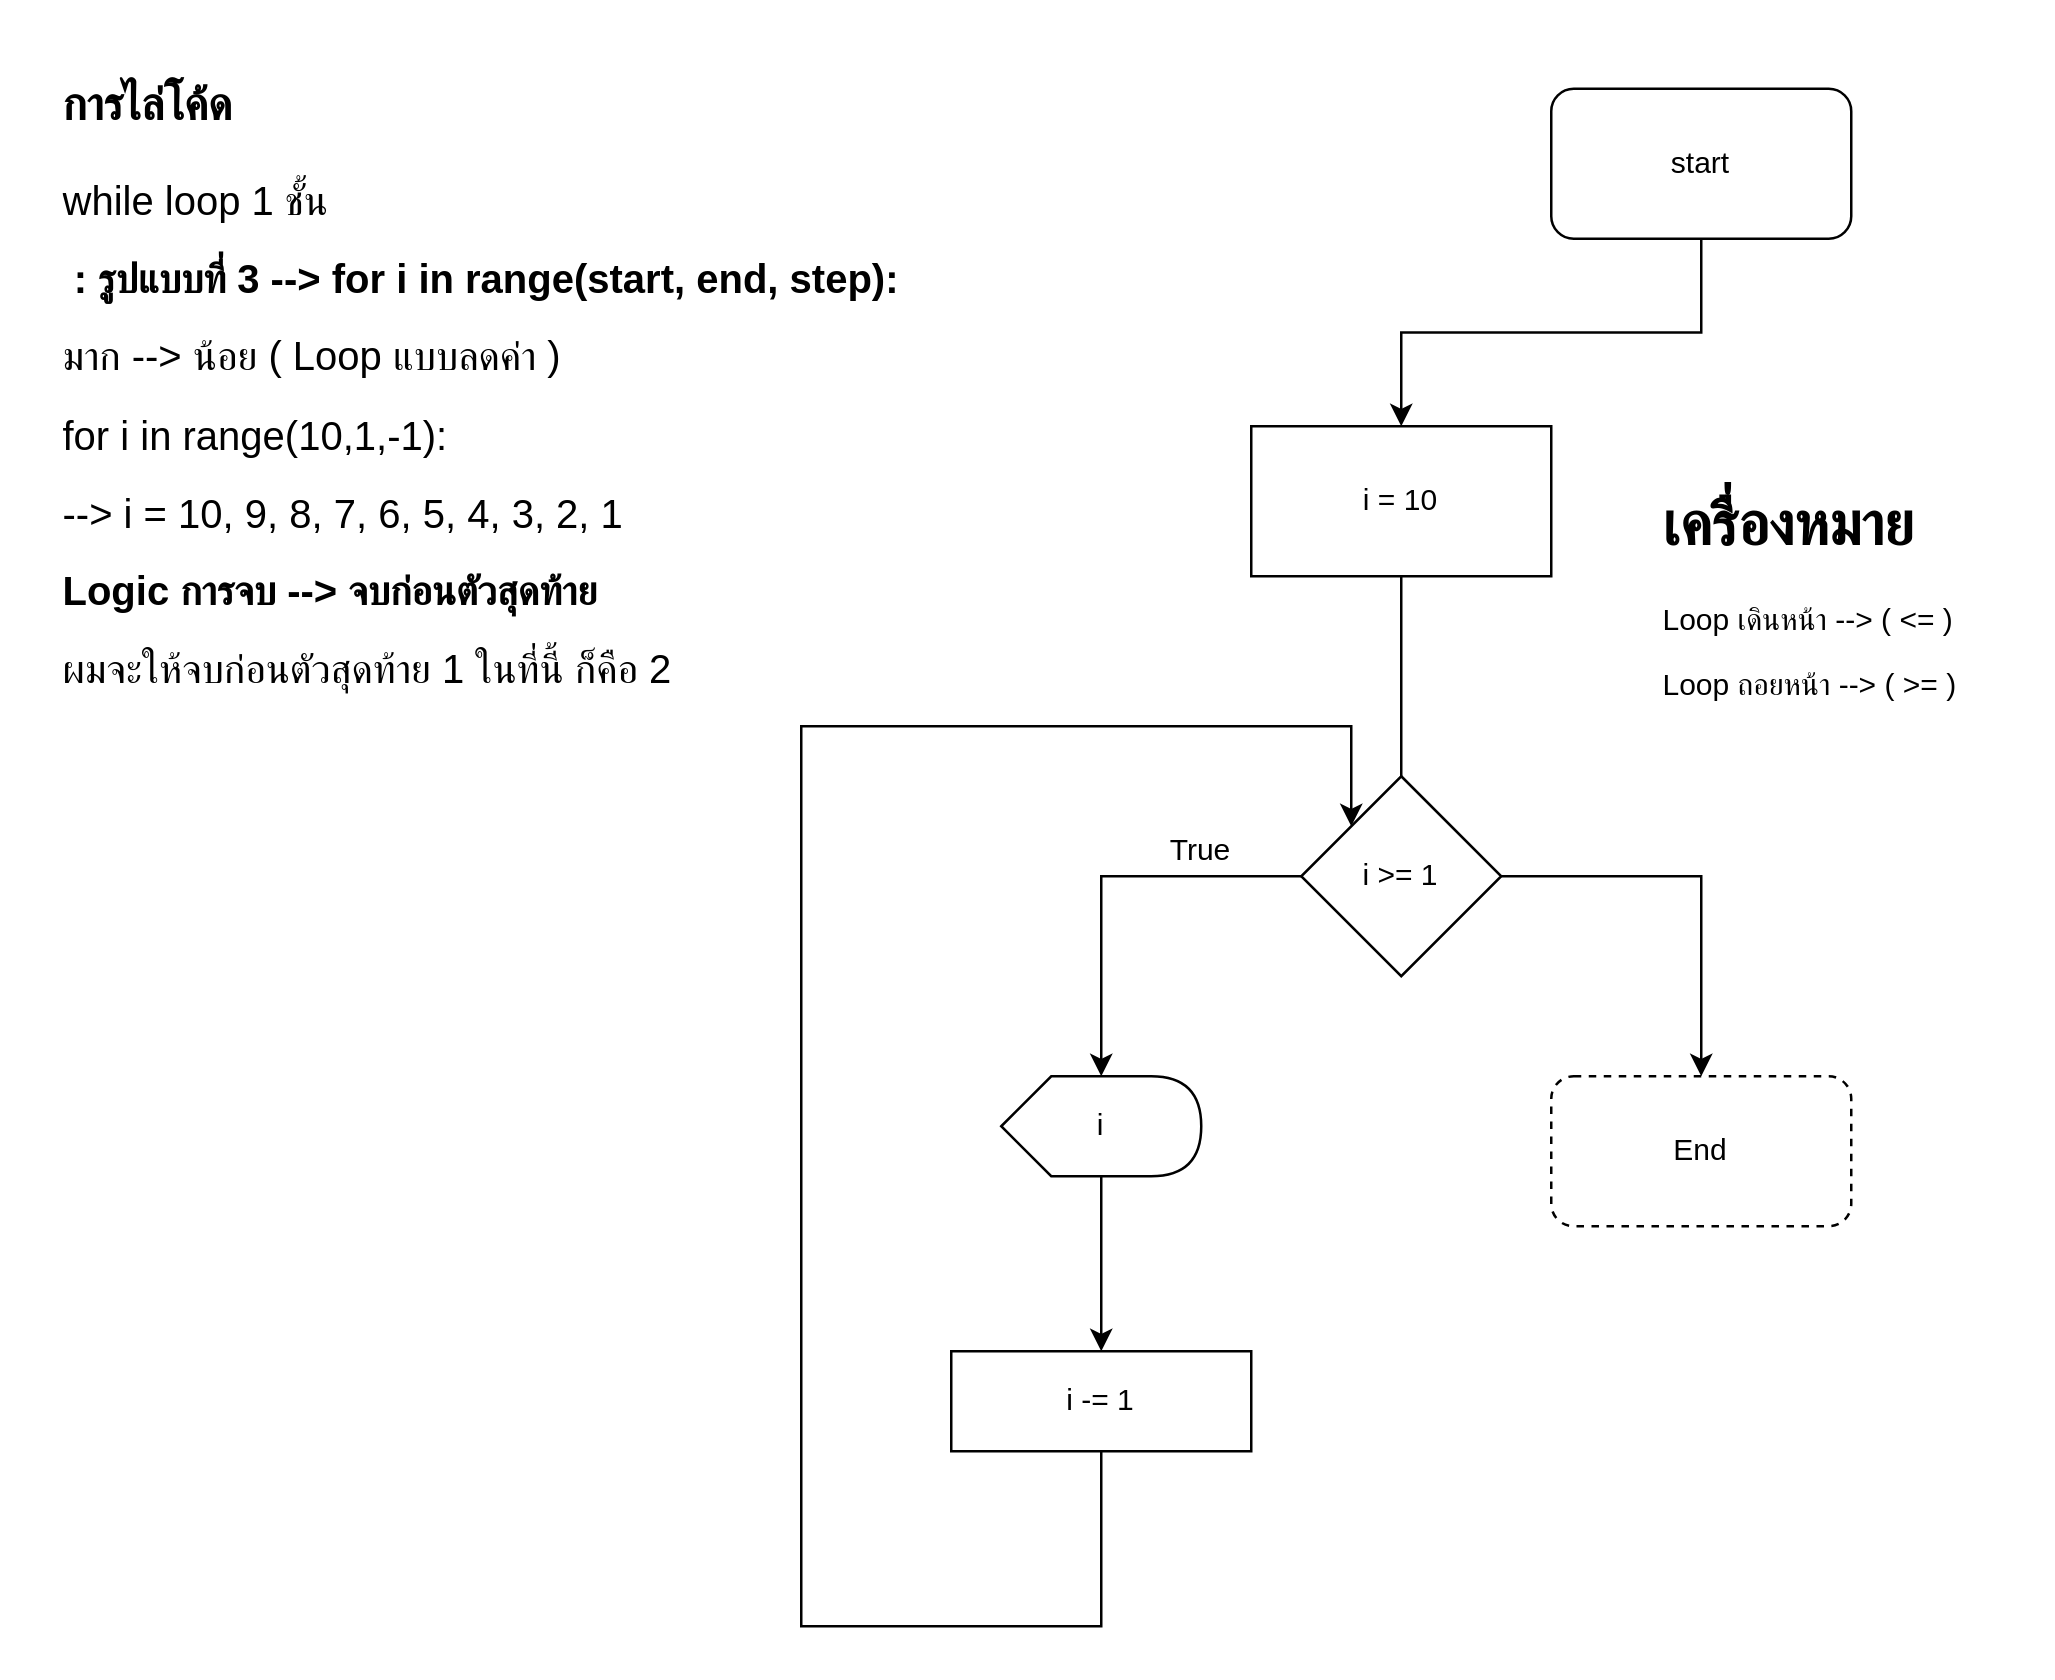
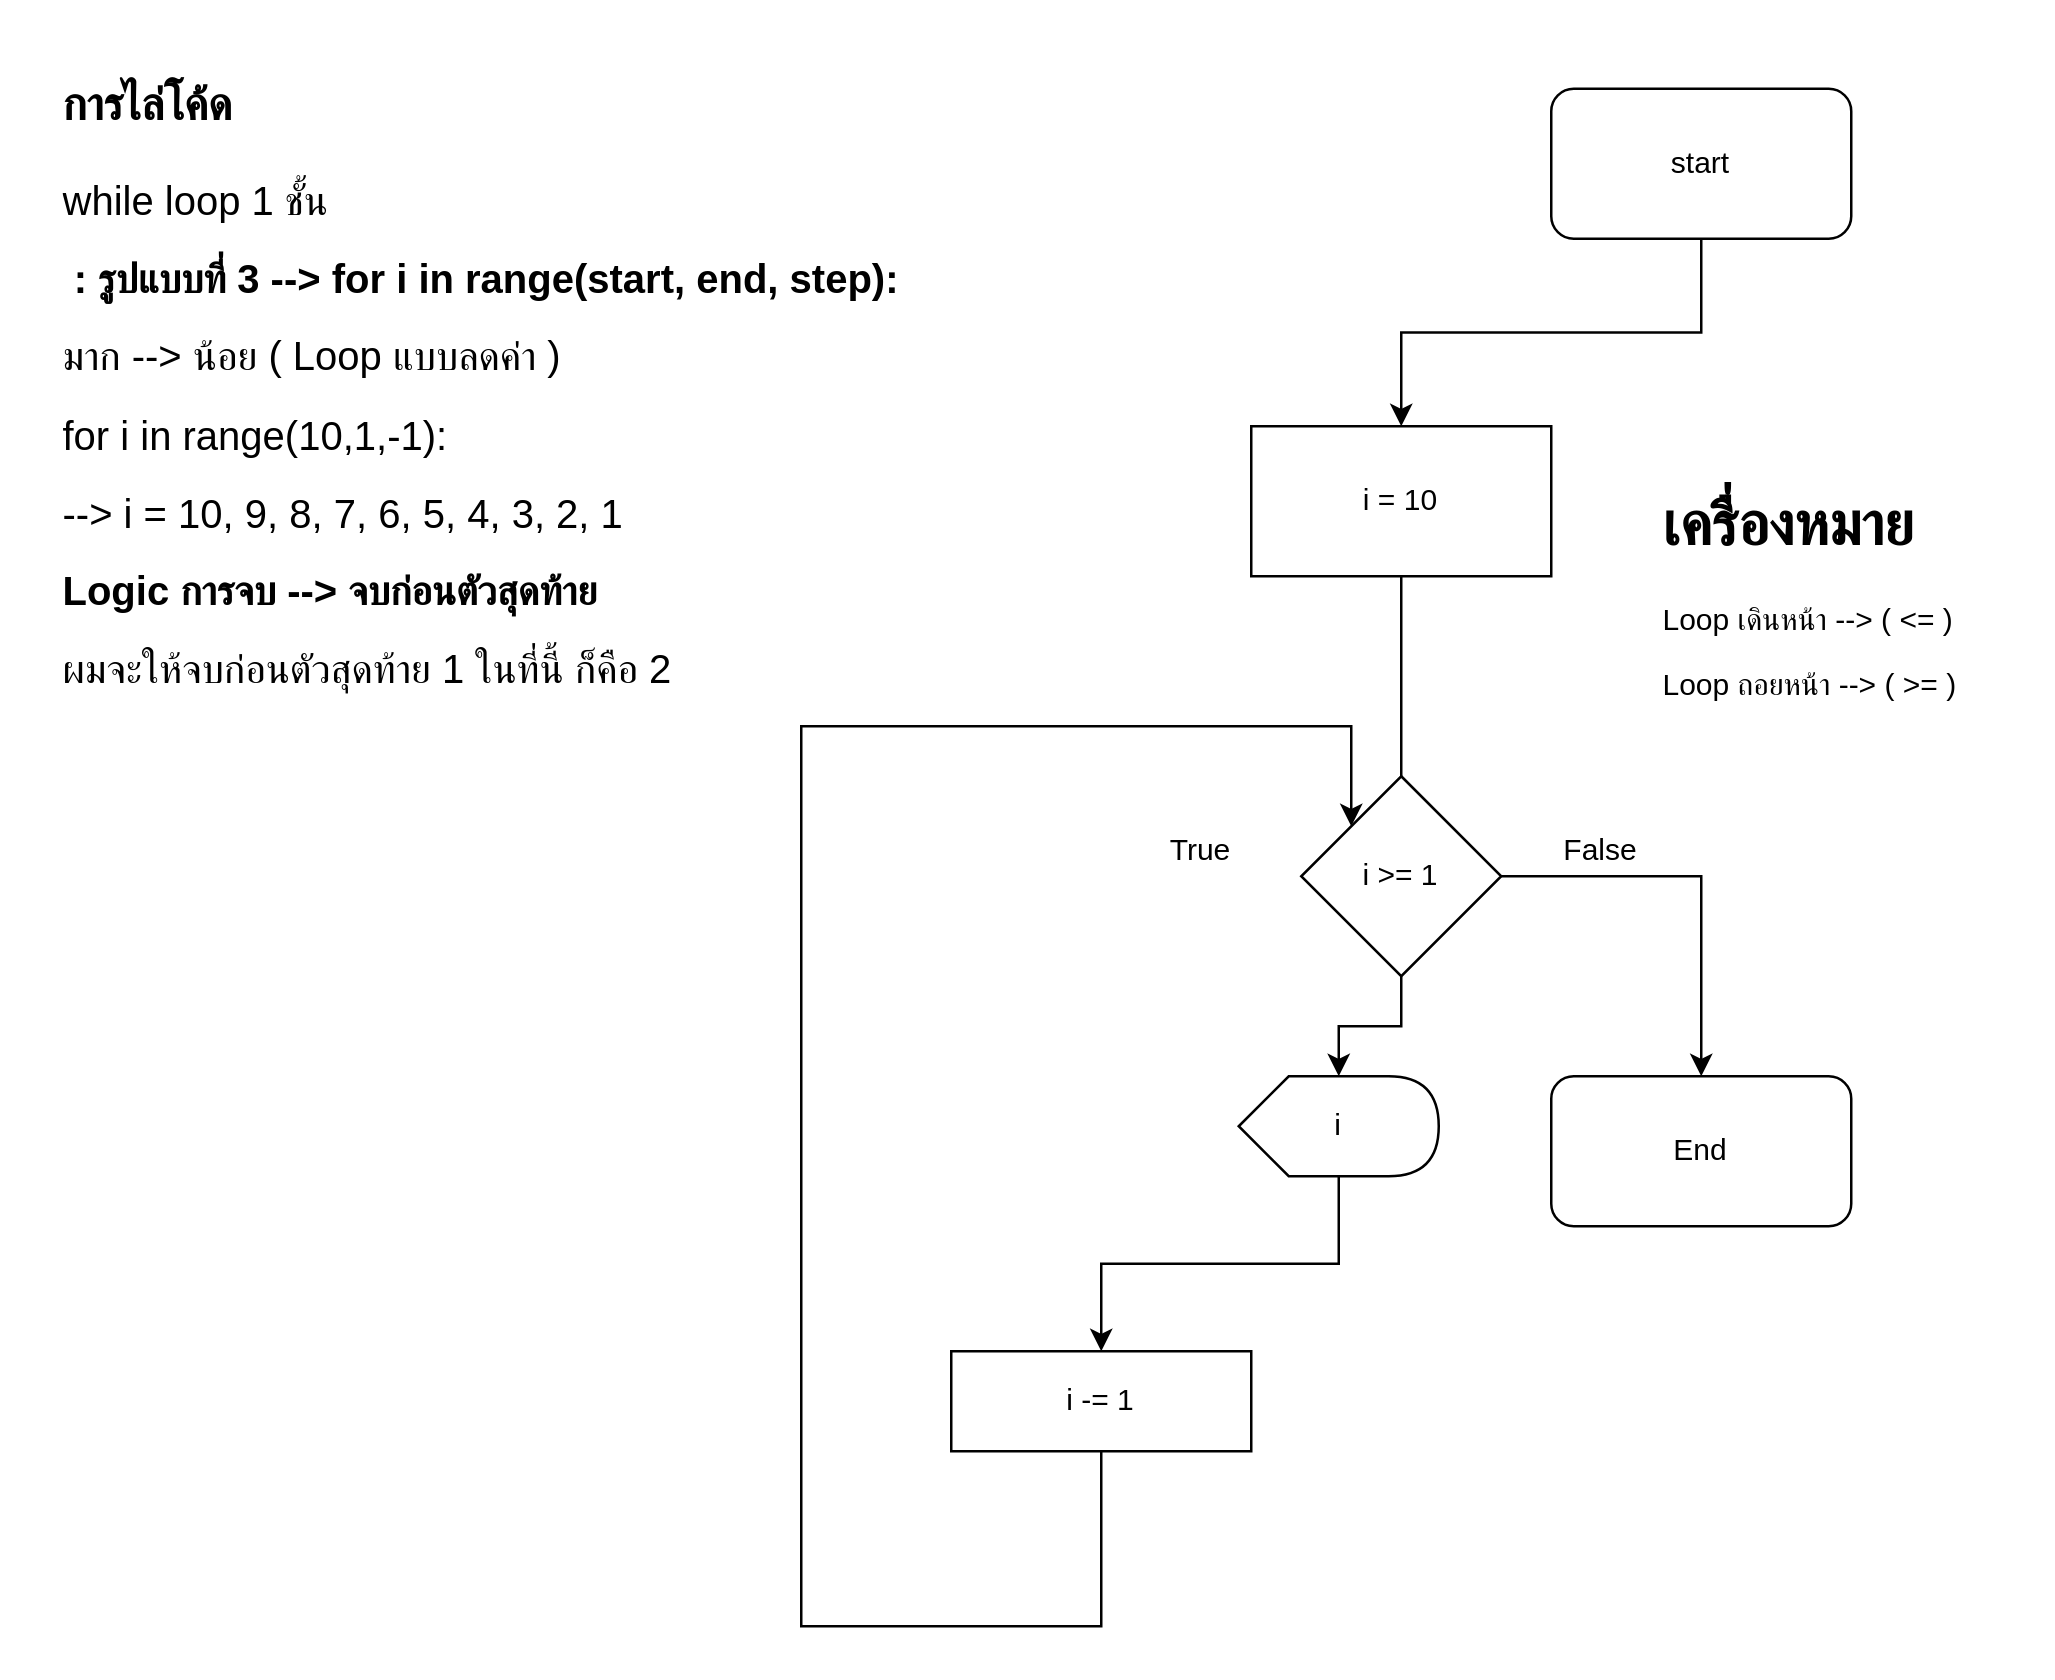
  <mxCell id="0" />
  <mxCell id="1" parent="0" />
  <mxCell id="2" value="&lt;h1&gt;&lt;font style=&quot;font-size: 18px&quot;&gt;การไล่โค้ด&lt;/font&gt;&lt;/h1&gt;&lt;p&gt;&lt;font size=&quot;3&quot;&gt;while loop 1 ชั้น&lt;/font&gt;&lt;/p&gt;&lt;p&gt;&lt;span style=&quot;font-size: medium&quot;&gt;&amp;nbsp;&lt;/span&gt;&lt;b style=&quot;font-size: medium&quot;&gt;: รูปแบบที่ 3 --&amp;gt; for i in range(start, end, step):&lt;/b&gt;&lt;/p&gt;&lt;p&gt;&lt;font size=&quot;3&quot;&gt;มาก --&amp;gt; น้อย ( Loop แบบลดค่า )&lt;/font&gt;&lt;/p&gt;&lt;p&gt;&lt;font size=&quot;3&quot;&gt;for i in range(10,1,-1):&lt;/font&gt;&lt;/p&gt;&lt;p&gt;&lt;font size=&quot;3&quot;&gt;--&amp;gt; i = 10, 9, 8, 7, 6, 5, 4, 3, 2, 1&lt;/font&gt;&lt;/p&gt;&lt;p&gt;&lt;font size=&quot;3&quot;&gt;&lt;b&gt;Logic การจบ --&amp;gt; จบก่อนตัวสุดท้าย&lt;/b&gt;&lt;/font&gt;&lt;/p&gt;&lt;p&gt;&lt;font size=&quot;3&quot;&gt;ผมจะให้จบก่อนตัวสุดท้าย 1 ในที่นี้ ก็คือ 2&lt;/font&gt;&lt;/p&gt;" style="text;html=1;strokeColor=none;fillColor=none;spacing=5;spacingTop=-20;whiteSpace=wrap;overflow=hidden;rounded=0;" parent="1" vertex="1"><mxGeometry x="20" y="20" width="350" height="260" as="geometry" /></mxCell>
  <mxCell id="3" value="&lt;h1&gt;เครื่องหมาย&lt;/h1&gt;&lt;p&gt;Loop เดินหน้า --&amp;gt; ( &amp;lt;= )&lt;/p&gt;&lt;p&gt;Loop ถอยหน้า --&amp;gt; ( &amp;gt;= )&lt;/p&gt;" style="text;html=1;strokeColor=none;fillColor=none;spacing=5;spacingTop=-20;whiteSpace=wrap;overflow=hidden;rounded=0;" parent="1" vertex="1"><mxGeometry x="660" y="190" width="140" height="100" as="geometry" /></mxCell>
  <mxCell id="4" style="edgeStyle=orthogonalEdgeStyle;rounded=0;orthogonalLoop=1;jettySize=auto;html=1;" parent="1" source="5" target="7" edge="1"><mxGeometry relative="1" as="geometry" /></mxCell>
  <mxCell id="5" value="start" style="rounded=1;whiteSpace=wrap;html=1;" parent="1" vertex="1"><mxGeometry x="620" y="35" width="120" height="60" as="geometry" /></mxCell>
  <mxCell id="6" style="edgeStyle=orthogonalEdgeStyle;rounded=0;orthogonalLoop=1;jettySize=auto;html=1;endArrow=none;" parent="1" source="7" target="10" edge="1"><mxGeometry relative="1" as="geometry" /></mxCell>
  <mxCell id="7" value="i = 10" style="rounded=0;whiteSpace=wrap;html=1;" parent="1" vertex="1"><mxGeometry x="500" y="170" width="120" height="60" as="geometry" /></mxCell>
  <mxCell id="8" style="edgeStyle=orthogonalEdgeStyle;rounded=0;orthogonalLoop=1;jettySize=auto;html=1;" parent="1" source="10" target="12" edge="1"><mxGeometry relative="1" as="geometry" /></mxCell>
  <mxCell id="9" style="edgeStyle=orthogonalEdgeStyle;rounded=0;orthogonalLoop=1;jettySize=auto;html=1;" parent="1" source="10" target="16" edge="1"><mxGeometry relative="1" as="geometry" /></mxCell>
  <mxCell id="10" value="i &amp;gt;= 1" style="rhombus;whiteSpace=wrap;html=1;" parent="1" vertex="1"><mxGeometry x="520" y="310" width="80" height="80" as="geometry" /></mxCell>
  <mxCell id="11" style="edgeStyle=orthogonalEdgeStyle;rounded=0;orthogonalLoop=1;jettySize=auto;html=1;" parent="1" source="12" target="14" edge="1"><mxGeometry relative="1" as="geometry" /></mxCell>
- <mxCell id="12" value="i" style="shape=display;whiteSpace=wrap;html=1;" parent="1" vertex="1"><mxGeometry x="400" y="430" width="80" height="40" as="geometry" /></mxCell>
+ <mxCell id="12" value="i" style="shape=display;whiteSpace=wrap;html=1;" parent="1" vertex="1"><mxGeometry x="495" y="430" width="80" height="40" as="geometry" /></mxCell>
  <mxCell id="13" style="edgeStyle=orthogonalEdgeStyle;rounded=0;orthogonalLoop=1;jettySize=auto;html=1;entryX=0;entryY=0;entryDx=0;entryDy=0;" parent="1" source="14" target="10" edge="1"><mxGeometry relative="1" as="geometry"><Array as="points"><mxPoint x="440" y="650" /><mxPoint x="320" y="650" /><mxPoint x="320" y="290" /><mxPoint x="540" y="290" /></Array></mxGeometry></mxCell>
  <mxCell id="14" value="i -= 1" style="rounded=0;whiteSpace=wrap;html=1;" parent="1" vertex="1"><mxGeometry x="380" y="540" width="120" height="40" as="geometry" /></mxCell>
  <mxCell id="15" value="True" style="text;html=1;strokeColor=none;fillColor=none;align=center;verticalAlign=middle;whiteSpace=wrap;rounded=0;" parent="1" vertex="1"><mxGeometry x="460" y="330" width="40" height="20" as="geometry" /></mxCell>
- <mxCell id="16" value="End" style="rounded=1;whiteSpace=wrap;html=1;dashed=1;" parent="1" vertex="1"><mxGeometry x="620" y="430" width="120" height="60" as="geometry" /></mxCell>
+ <mxCell id="16" value="End" style="rounded=1;whiteSpace=wrap;html=1;" parent="1" vertex="1"><mxGeometry x="620" y="430" width="120" height="60" as="geometry" /></mxCell>
+ <mxCell id="17" value="False" style="text;html=1;strokeColor=none;fillColor=none;align=center;verticalAlign=middle;whiteSpace=wrap;rounded=0;" parent="1" vertex="1"><mxGeometry x="620" y="330" width="40" height="20" as="geometry" /></mxCell>
